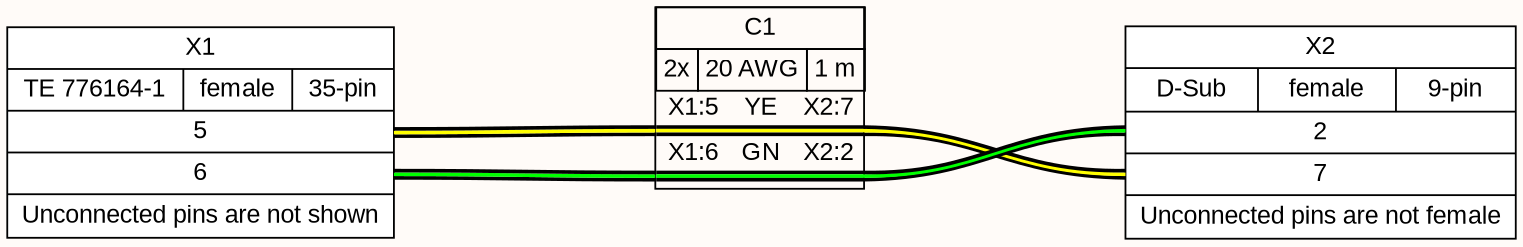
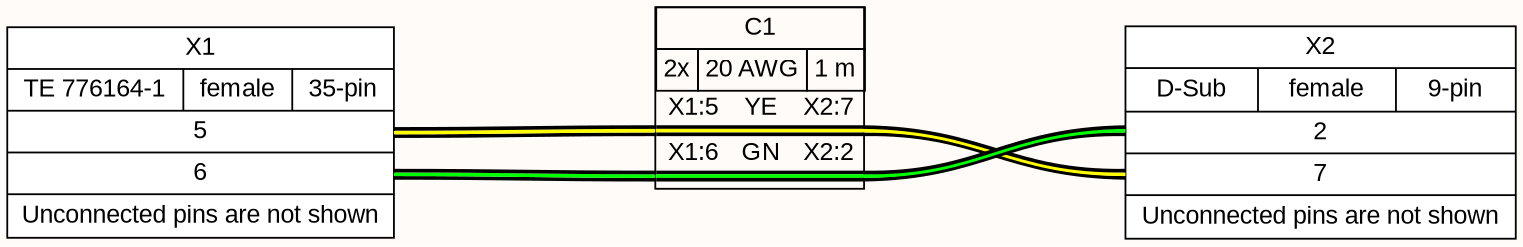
  graph {
    bgcolor="#fffbf8"
    fontname=arial
    nodesep=0.33
    rankdir=LR
    ranksep=2
    node [fillcolor=white fontname=arial shape=record style=filled]
    edge [color="#000000:#ffff00:#000000" fontname=arial style=bold]
    n1 [label="X1|{TE 776164-1|female|35-pin}|{{<p5r>5|<p6r>6}}|Unconnected pins are not shown"]
    n2 [label=<<table border="0" cellspacing="0" cellpadding="0"><tr><td><table border="0" cellspacing="0" cellpadding="3" cellborder="1"><tr><td colspan="3">C1</td></tr><tr><td>2x</td><td>20 AWG</td><td>1 m</td></tr></table></td></tr><tr><td></td></tr><tr><td><table border="0" cellspacing="0" cellborder="0"><tr><td>X1:5</td><td>YE</td><td>X2:7</td></tr><tr><td colspan="3" border="0" cellspacing="0" cellpadding="0" port="w1" height="6"><table cellspacing="0" cellborder="0" border = "0"><tr><td colspan="3" cellpadding="0" height="2" bgcolor="#000000" border="0"></td></tr><tr><td colspan="3" cellpadding="0" height="2" bgcolor="#ffff00" border="0"></td></tr><tr><td colspan="3" cellpadding="0" height="2" bgcolor="#000000" border="0"></td></tr></table></td></tr><tr><td>X1:6</td><td>GN</td><td>X2:2</td></tr><tr><td colspan="3" border="0" cellspacing="0" cellpadding="0" port="w2" height="6"><table cellspacing="0" cellborder="0" border = "0"><tr><td colspan="3" cellpadding="0" height="2" bgcolor="#000000" border="0"></td></tr><tr><td colspan="3" cellpadding="0" height="2" bgcolor="#00ff00" border="0"></td></tr><tr><td colspan="3" cellpadding="0" height="2" bgcolor="#000000" border="0"></td></tr></table></td></tr><tr><td></td></tr></table></td></tr></table>> margin=0 shape=box style=""]
-   n3 [label="X2|{D-Sub|female|9-pin}|{{<p2l>2|<p7l>7}}|Unconnected pins are not female"]
+   n3 [label="X2|{D-Sub|female|9-pin}|{{<p2l>2|<p7l>7}}|Unconnected pins are not shown"]
    n1 -- n2 [headport="w1:w" tailport="p5r:e"]
    n1 -- n2 [color="#000000:#00ff00:#000000" headport="w2:w" tailport="p6r:e"]
    n2 -- n3 [headport="p7l:w" tailport="w1:e"]
    n2 -- n3 [color="#000000:#00ff00:#000000" headport="p2l:w" tailport="w2:e"]
  }
